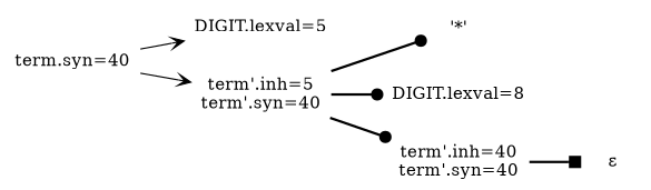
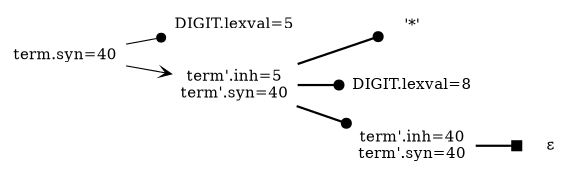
  digraph {
    rankdir=LR
    node [color=red shape=plaintext]
    edge [arrowhead=dot style=bold]
    n1 [label="term.syn=40"]
    n2 [label="DIGIT.lexval=5"]
    n3 [label="term'.inh=5\nterm'.syn=40"]
    n4 [color=deeppink label="'*'"]
    n5 [color=deeppink label="DIGIT.lexval=8"]
    n6 [color=deeppink label="term'.inh=40\nterm'.syn=40"]
    n7 [label="ε"]
-   n1 -> n2 [arrowhead=vee style=solid]
+   n1 -> n2 [style=solid]
    n1 -> n3 [arrowhead=vee style=solid]
    n3 -> n4
    n3 -> n5
    n3 -> n6
    n6 -> n7 [arrowhead=box]
  }
